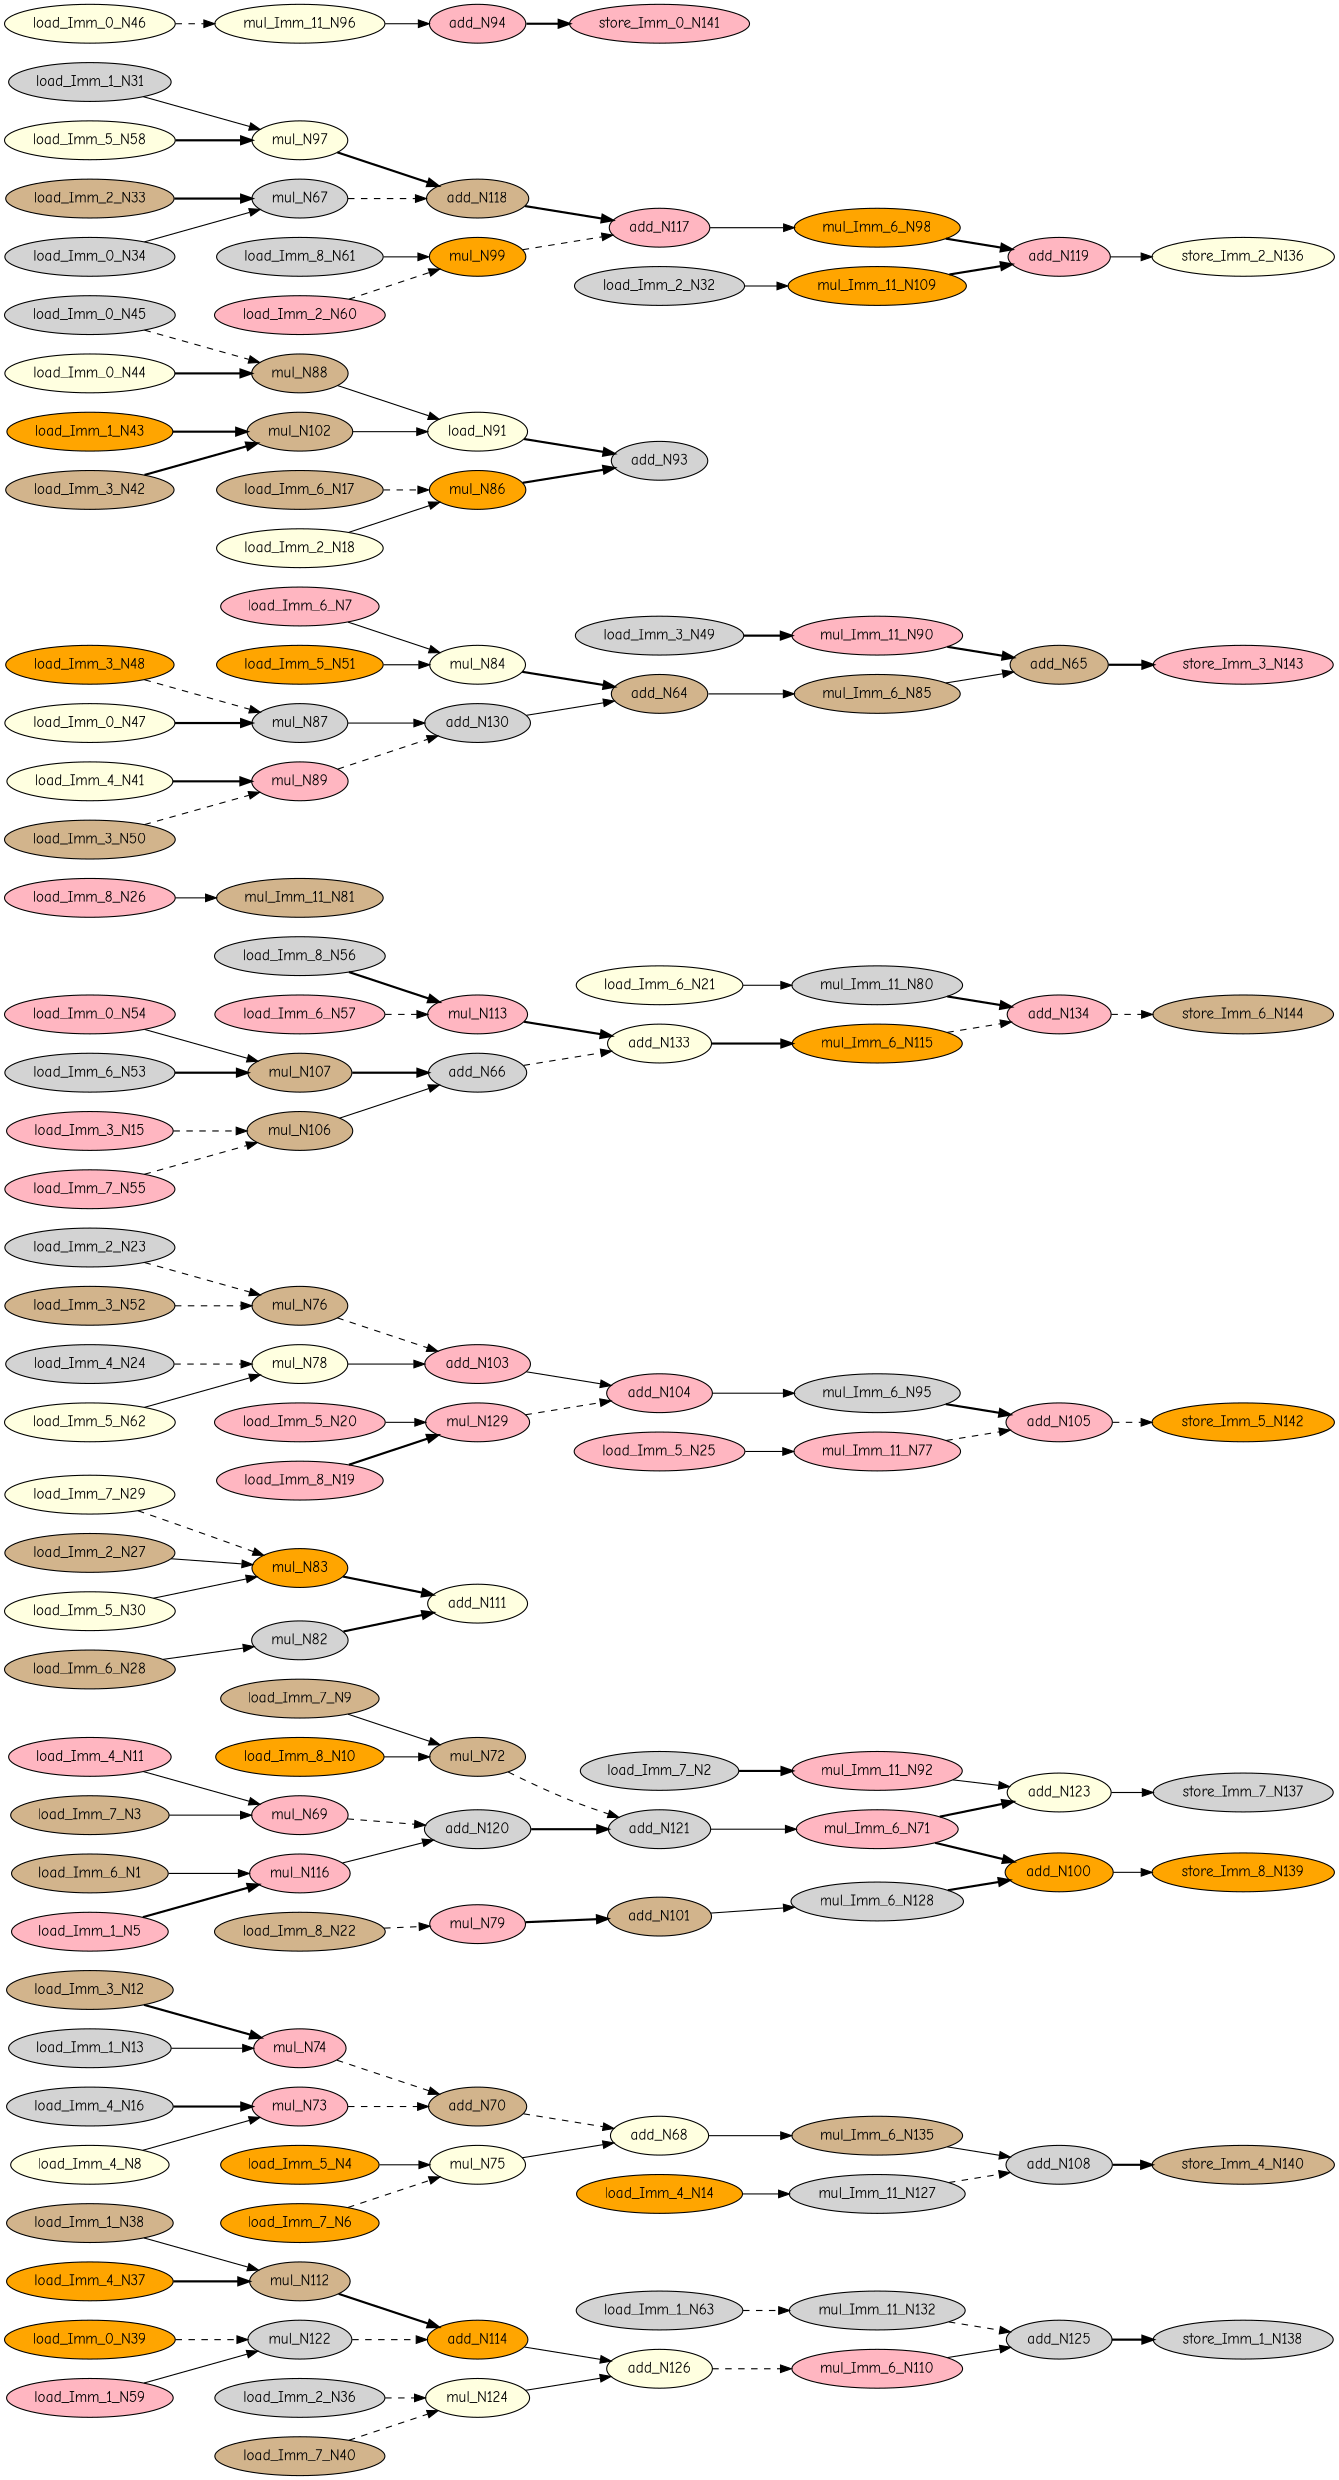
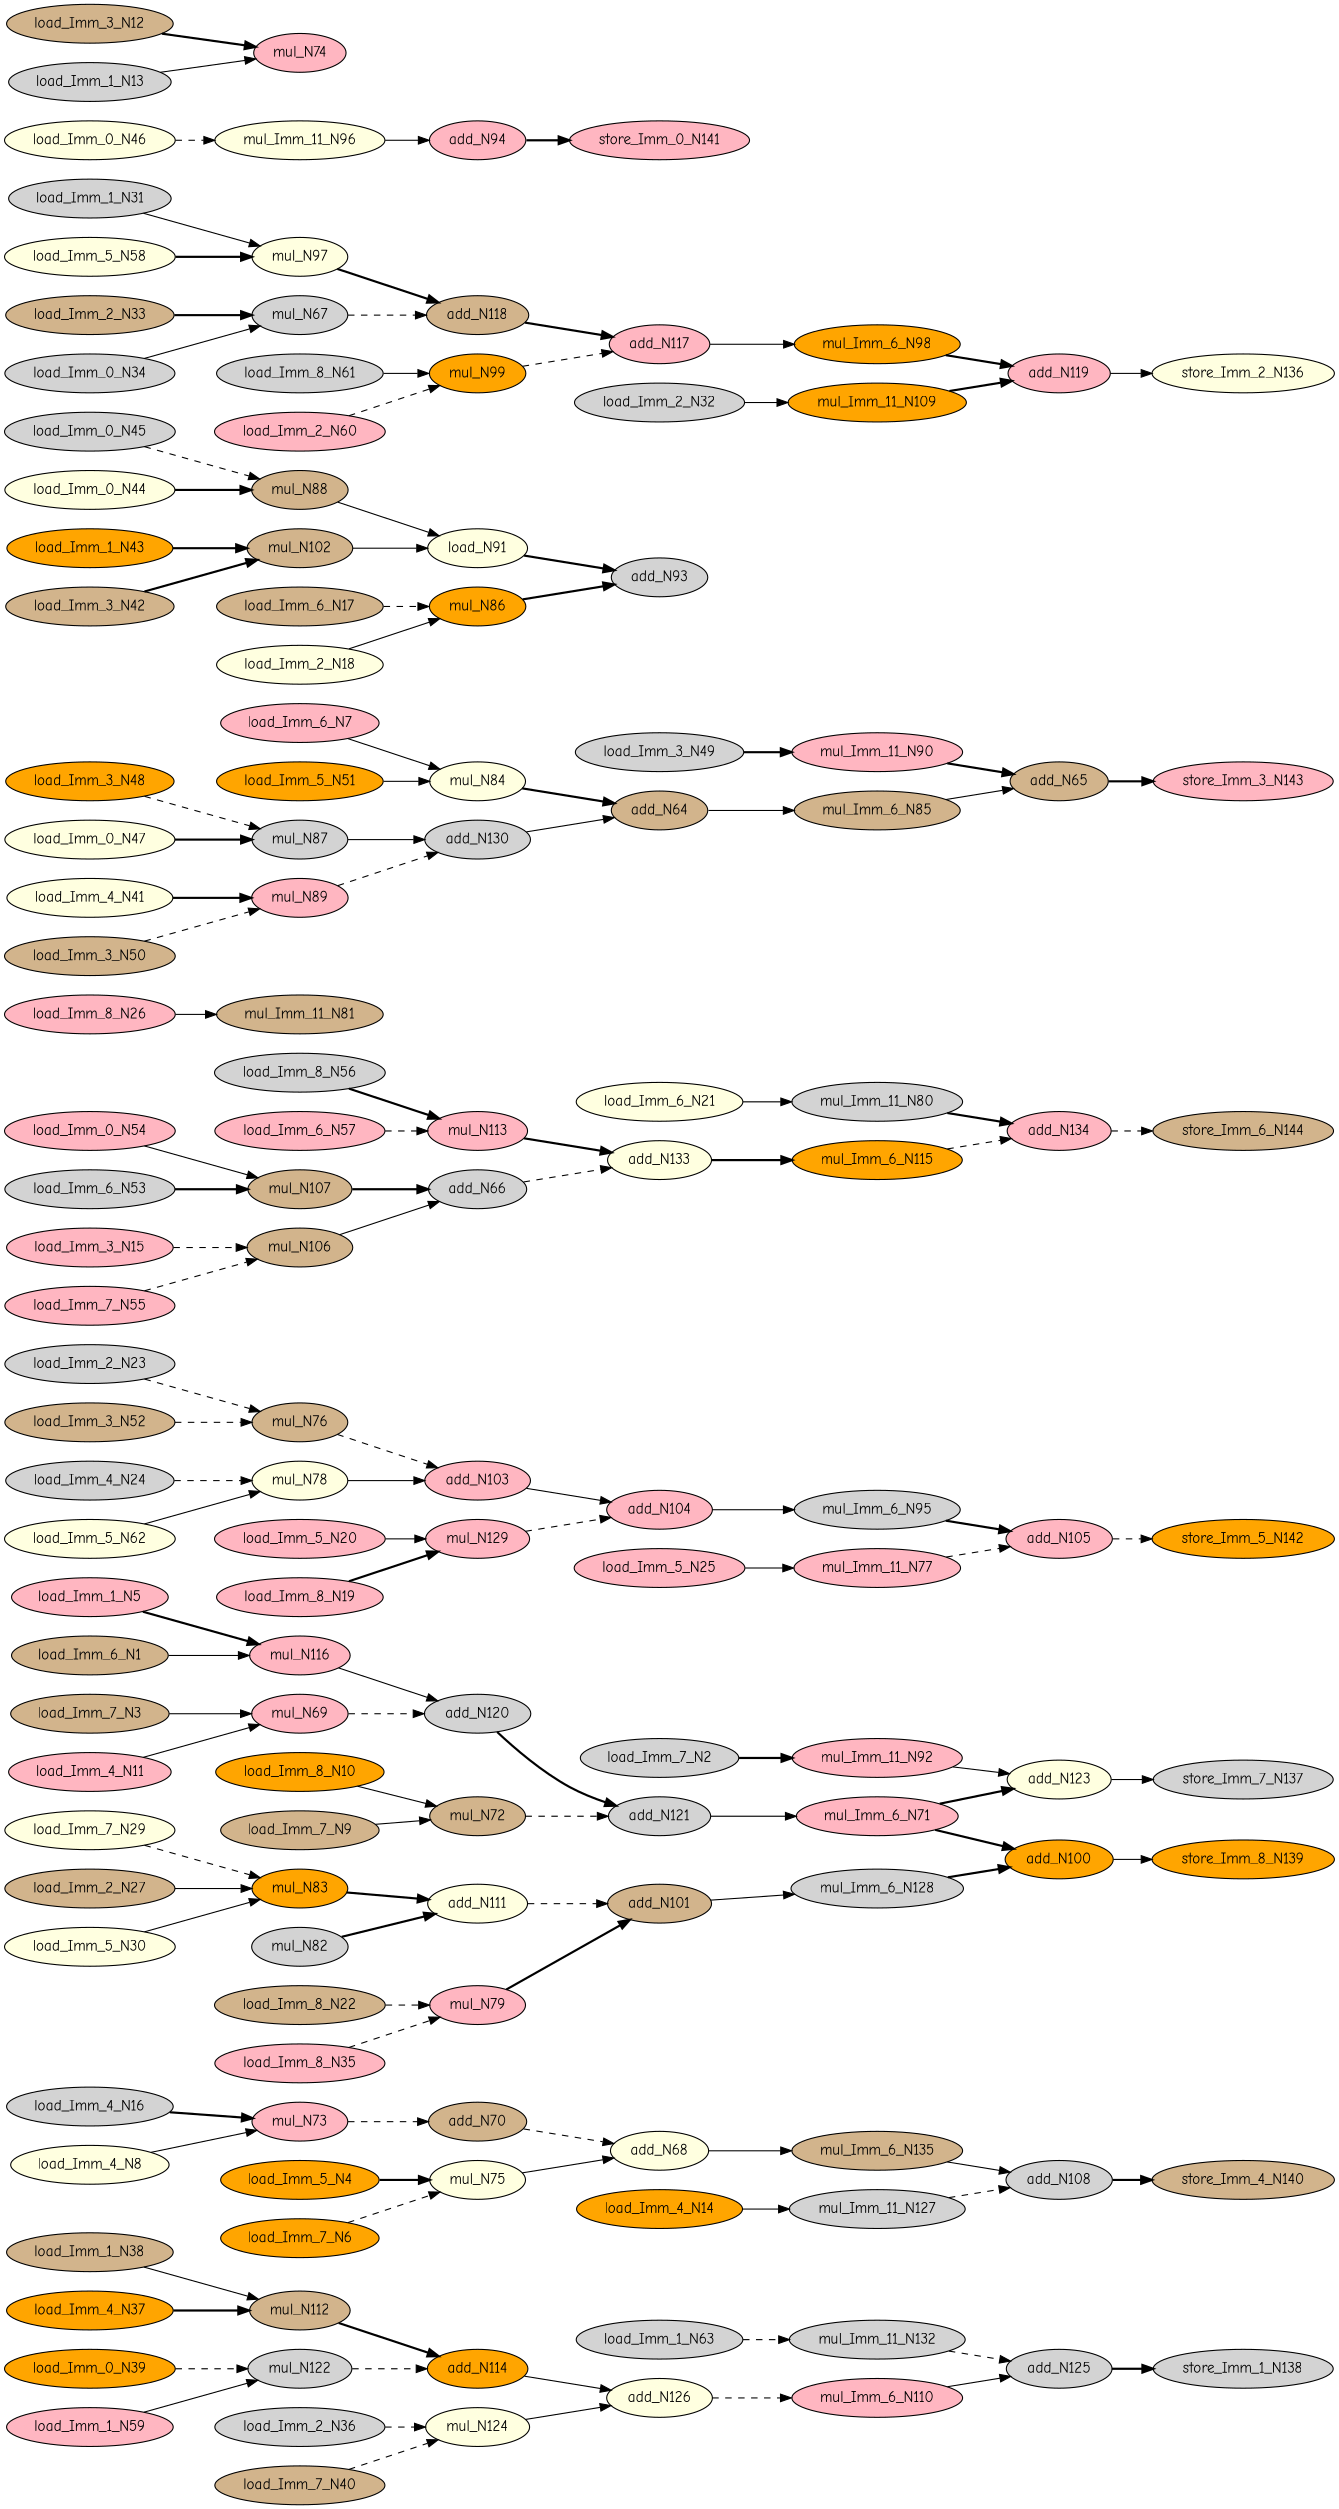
  digraph {
    fontname="Comic Neue"
    rankdir=LR
    node [color=black fillcolor=lightpink fontname="Comic Neue" style=filled]
    edge [fontname="Comic Neue" style=solid]
    n1 [fillcolor=lightyellow label=mul_N124]
    n2 [fillcolor=lightyellow label=add_N126]
    n3 [label=mul_Imm_6_N110]
    n4 [fillcolor=lightgrey label=mul_Imm_11_N127]
    n5 [fillcolor=lightgrey label=add_N108]
    n6 [fillcolor=tan label=store_Imm_4_N140]
    n7 [fillcolor=lightgrey label=add_N125]
    n8 [fillcolor=lightgrey label=add_N121]
    n9 [label=mul_Imm_6_N71]
    n10 [fillcolor=lightyellow label=add_N123]
    n11 [fillcolor=orange label=add_N100]
    n12 [fillcolor=lightgrey label=add_N120]
    n13 [fillcolor=lightyellow label=load_Imm_7_N29]
    n14 [fillcolor=orange label=mul_N83]
    n15 [fillcolor=lightyellow label=add_N111]
-   n16 [fillcolor=tan label=load_Imm_6_N28]
    n17 [fillcolor=lightgrey label=mul_N82]
    n18 [fillcolor=lightgrey label=store_Imm_7_N137]
    n19 [fillcolor=lightgrey label=load_Imm_2_N23]
    n20 [fillcolor=tan label=mul_N76]
    n21 [label=add_N103]
    n22 [fillcolor=tan label=load_Imm_8_N22]
    n23 [label=mul_N79]
    n24 [fillcolor=tan label=add_N101]
    n25 [fillcolor=lightyellow label=load_Imm_6_N21]
    n26 [fillcolor=lightgrey label=mul_Imm_11_N80]
    n27 [label=add_N134]
    n28 [label=load_Imm_5_N20]
    n29 [label=mul_N129]
    n30 [label=add_N104]
    n31 [fillcolor=tan label=load_Imm_2_N27]
    n32 [label=load_Imm_8_N26]
    n33 [fillcolor=tan label=mul_Imm_11_N81]
    n34 [label=load_Imm_5_N25]
    n35 [label=mul_Imm_11_N77]
    n36 [label=add_N105]
    n37 [fillcolor=lightgrey label=load_Imm_4_N24]
    n38 [fillcolor=lightyellow label=mul_N78]
    n39 [fillcolor=tan label=mul_Imm_6_N85]
    n40 [fillcolor=tan label=add_N65]
    n41 [label=store_Imm_3_N143]
    n42 [fillcolor=lightyellow label=mul_N84]
    n43 [fillcolor=tan label=add_N64]
    n44 [fillcolor=lightgrey label=mul_N87]
    n45 [fillcolor=lightgrey label=add_N130]
    n46 [fillcolor=orange label=mul_N86]
    n47 [fillcolor=lightgrey label=add_N93]
    n48 [fillcolor=orange label=store_Imm_8_N139]
    n49 [fillcolor=tan label=store_Imm_6_N144]
    n50 [label=mul_N89]
    n51 [fillcolor=tan label=mul_N88]
    n52 [fillcolor=lightyellow label=load_N91]
    n53 [fillcolor=tan label=load_Imm_1_N38]
    n54 [fillcolor=tan label=mul_N112]
    n55 [fillcolor=orange label=add_N114]
    n56 [fillcolor=orange label=load_Imm_0_N39]
    n57 [fillcolor=lightgrey label=mul_N122]
    n58 [fillcolor=lightyellow label=load_Imm_5_N30]
    n59 [fillcolor=lightgrey label=load_Imm_1_N31]
    n60 [fillcolor=lightyellow label=mul_N97]
    n61 [fillcolor=tan label=add_N118]
    n62 [fillcolor=lightgrey label=load_Imm_2_N32]
    n63 [fillcolor=orange label=mul_Imm_11_N109]
    n64 [label=add_N119]
    n65 [fillcolor=tan label=load_Imm_2_N33]
    n66 [fillcolor=lightgrey label=mul_N67]
    n67 [fillcolor=lightgrey label=load_Imm_0_N34]
+   n68 [label=load_Imm_8_N35]
    n69 [fillcolor=lightgrey label=load_Imm_2_N36]
    n70 [fillcolor=orange label=load_Imm_4_N37]
    n71 [fillcolor=orange label=mul_Imm_6_N98]
    n72 [fillcolor=lightyellow label=store_Imm_2_N136]
    n73 [fillcolor=orange label=mul_N99]
    n74 [label=add_N117]
    n75 [label=mul_Imm_11_N92]
    n76 [label=mul_Imm_11_N90]
    n77 [fillcolor=lightyellow label=mul_Imm_11_N96]
    n78 [label=add_N94]
    n79 [label=store_Imm_0_N141]
    n80 [fillcolor=lightgrey label=mul_Imm_6_N95]
    n81 [fillcolor=orange label=store_Imm_5_N142]
    n82 [fillcolor=orange label=mul_Imm_6_N115]
    n83 [label=mul_N116]
    n84 [fillcolor=lightgrey label=store_Imm_1_N138]
    n85 [fillcolor=lightgrey label=mul_Imm_6_N128]
    n86 [label=mul_N113]
    n87 [fillcolor=lightyellow label=add_N133]
    n88 [fillcolor=tan label=mul_N107]
    n89 [fillcolor=lightgrey label=add_N66]
    n90 [fillcolor=tan label=mul_N106]
    n91 [fillcolor=tan label=mul_N102]
    n92 [fillcolor=tan label=load_Imm_3_N12]
    n93 [label=mul_N74]
    n94 [fillcolor=tan label=add_N70]
    n95 [fillcolor=lightgrey label=load_Imm_1_N13]
    n96 [fillcolor=orange label=load_Imm_8_N10]
    n97 [fillcolor=tan label=mul_N72]
    n98 [label=load_Imm_4_N11]
    n99 [label=mul_N69]
    n100 [fillcolor=lightgrey label=load_Imm_4_N16]
    n101 [label=mul_N73]
    n102 [fillcolor=tan label=load_Imm_6_N17]
    n103 [fillcolor=orange label=load_Imm_4_N14]
    n104 [label=load_Imm_3_N15]
    n105 [fillcolor=lightyellow label=load_Imm_2_N18]
    n106 [label=load_Imm_8_N19]
    n107 [fillcolor=lightgrey label=mul_Imm_11_N132]
    n108 [fillcolor=tan label=mul_Imm_6_N135]
    n109 [fillcolor=lightgrey label=load_Imm_1_N63]
    n110 [fillcolor=lightyellow label=load_Imm_5_N62]
    n111 [fillcolor=lightgrey label=load_Imm_8_N61]
    n112 [label=load_Imm_2_N60]
    n113 [fillcolor=lightyellow label=add_N68]
    n114 [fillcolor=lightyellow label=load_Imm_4_N8]
    n115 [fillcolor=tan label=load_Imm_7_N9]
    n116 [fillcolor=tan label=load_Imm_6_N1]
    n117 [fillcolor=lightgrey label=load_Imm_7_N2]
    n118 [fillcolor=tan label=load_Imm_7_N3]
    n119 [fillcolor=orange label=load_Imm_5_N4]
    n120 [fillcolor=lightyellow label=mul_N75]
    n121 [label=load_Imm_1_N5]
    n122 [fillcolor=orange label=load_Imm_7_N6]
    n123 [label=load_Imm_6_N7]
    n124 [fillcolor=lightgrey label=load_Imm_3_N49]
    n125 [fillcolor=orange label=load_Imm_3_N48]
    n126 [fillcolor=lightyellow label=load_Imm_4_N41]
    n127 [fillcolor=tan label=load_Imm_7_N40]
    n128 [fillcolor=orange label=load_Imm_1_N43]
    n129 [fillcolor=tan label=load_Imm_3_N42]
    n130 [fillcolor=lightgrey label=load_Imm_0_N45]
    n131 [fillcolor=lightyellow label=load_Imm_0_N44]
    n132 [fillcolor=lightyellow label=load_Imm_0_N47]
    n133 [fillcolor=lightyellow label=load_Imm_0_N46]
    n134 [fillcolor=lightyellow label=load_Imm_5_N58]
    n135 [label=load_Imm_1_N59]
    n136 [fillcolor=lightgrey label=load_Imm_8_N56]
    n137 [label=load_Imm_6_N57]
    n138 [label=load_Imm_0_N54]
    n139 [label=load_Imm_7_N55]
    n140 [fillcolor=tan label=load_Imm_3_N52]
    n141 [fillcolor=lightgrey label=load_Imm_6_N53]
    n142 [fillcolor=tan label=load_Imm_3_N50]
    n143 [fillcolor=orange label=load_Imm_5_N51]
    n1 -> n2
    n2 -> n3 [style=dashed]
    n3 -> n7
    n4 -> n5 [style=dashed]
    n5 -> n6 [style=bold]
    n7 -> n84 [style=bold]
    n8 -> n9
    n9 -> n10 [style=bold]
    n9 -> n11 [style=bold]
    n10 -> n18
    n11 -> n48
    n12 -> n8 [style=bold]
    n13 -> n14 [style=dashed]
    n14 -> n15 [style=bold]
-   n16 -> n17
+   n15 -> n24 [style=dashed]
    n17 -> n15 [style=bold]
    n19 -> n20 [style=dashed]
    n20 -> n21 [style=dashed]
    n21 -> n30
    n22 -> n23 [style=dashed]
    n23 -> n24 [style=bold]
    n24 -> n85
    n25 -> n26
    n26 -> n27 [style=bold]
    n27 -> n49 [style=dashed]
    n28 -> n29
    n29 -> n30 [style=dashed]
    n30 -> n80
    n31 -> n14
    n32 -> n33
    n34 -> n35
    n35 -> n36 [style=dashed]
    n36 -> n81 [style=dashed]
    n37 -> n38 [style=dashed]
    n38 -> n21
    n39 -> n40
    n40 -> n41 [style=bold]
    n42 -> n43 [style=bold]
    n43 -> n39
    n44 -> n45
    n45 -> n43
    n46 -> n47 [style=bold]
    n50 -> n45 [style=dashed]
    n51 -> n52
    n52 -> n47 [style=bold]
    n53 -> n54
    n54 -> n55 [style=bold]
    n55 -> n2
    n56 -> n57 [style=dashed]
    n57 -> n55 [style=dashed]
    n58 -> n14
    n59 -> n60
    n60 -> n61 [style=bold]
    n61 -> n74 [style=bold]
    n62 -> n63
    n63 -> n64 [style=bold]
    n64 -> n72
    n65 -> n66 [style=bold]
    n66 -> n61 [style=dashed]
    n67 -> n66
+   n68 -> n23 [style=dashed]
    n69 -> n1 [style=dashed]
    n70 -> n54 [style=bold]
    n71 -> n64 [style=bold]
    n73 -> n74 [style=dashed]
    n74 -> n71
    n75 -> n10
    n76 -> n40 [style=bold]
    n77 -> n78
    n78 -> n79 [style=bold]
    n80 -> n36 [style=bold]
    n82 -> n27 [style=dashed]
    n83 -> n12
    n85 -> n11 [style=bold]
    n86 -> n87 [style=bold]
    n87 -> n82 [style=bold]
    n88 -> n89 [style=bold]
    n89 -> n87 [style=dashed]
    n90 -> n89
    n91 -> n52
    n92 -> n93 [style=bold]
-   n93 -> n94 [style=dashed]
    n94 -> n113 [style=dashed]
    n95 -> n93
    n96 -> n97
    n97 -> n8 [style=dashed]
    n98 -> n99
    n99 -> n12 [style=dashed]
    n100 -> n101 [style=bold]
    n101 -> n94 [style=dashed]
    n102 -> n46 [style=dashed]
    n103 -> n4
    n104 -> n90 [style=dashed]
    n105 -> n46
    n106 -> n29 [style=bold]
    n107 -> n7 [style=dashed]
    n108 -> n5
    n109 -> n107 [style=dashed]
    n110 -> n38
    n111 -> n73
    n112 -> n73 [style=dashed]
    n113 -> n108
    n114 -> n101
    n115 -> n97
    n116 -> n83
    n117 -> n75 [style=bold]
    n118 -> n99
-   n119 -> n120
+   n119 -> n120 [style=bold]
    n120 -> n113
    n121 -> n83 [style=bold]
    n122 -> n120 [style=dashed]
    n123 -> n42
    n124 -> n76 [style=bold]
    n125 -> n44 [style=dashed]
    n126 -> n50 [style=bold]
    n127 -> n1 [style=dashed]
    n128 -> n91 [style=bold]
    n129 -> n91 [style=bold]
    n130 -> n51 [style=dashed]
    n131 -> n51 [style=bold]
    n132 -> n44 [style=bold]
    n133 -> n77 [style=dashed]
    n134 -> n60 [style=bold]
    n135 -> n57
    n136 -> n86 [style=bold]
    n137 -> n86 [style=dashed]
    n138 -> n88
    n139 -> n90 [style=dashed]
    n140 -> n20 [style=dashed]
    n141 -> n88 [style=bold]
    n142 -> n50 [style=dashed]
    n143 -> n42
  }
